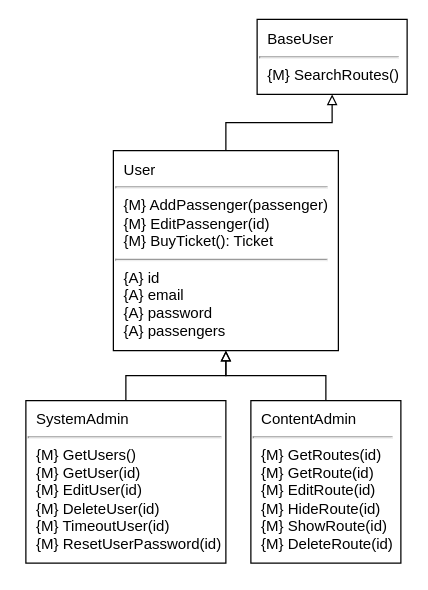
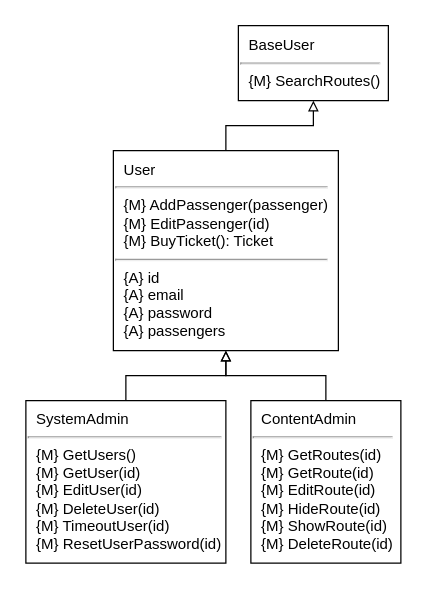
  <mxCell id="0" />
  <mxCell id="1" parent="0" />
  <mxCell id="2" style="rounded=0;orthogonalLoop=1;jettySize=auto;html=1;exitX=0.5;exitY=0;exitDx=0;exitDy=0;entryX=0.5;entryY=1;entryDx=0;entryDy=0;endArrow=block;endFill=0;edgeStyle=orthogonalEdgeStyle;" edge="1" parent="1" source="3" target="8"><mxGeometry relative="1" as="geometry" /></mxCell>
  <mxCell id="3" value="&lt;div style=&quot;&quot;&gt;&amp;nbsp; User&lt;/div&gt;&lt;div style=&quot;&quot;&gt;&lt;hr&gt;&lt;/div&gt;&lt;div style=&quot;&quot;&gt;&amp;nbsp; {M} AddPassenger(passenger)&lt;/div&gt;&lt;div style=&quot;&quot;&gt;&lt;span style=&quot;background-color: initial;&quot;&gt;&amp;nbsp; {M} EditPassenger(id)&lt;/span&gt;&lt;/div&gt;&lt;div style=&quot;&quot;&gt;&amp;nbsp; {M} BuyTicket(): Ticket&lt;/div&gt;&lt;div style=&quot;&quot;&gt;&lt;hr&gt;&lt;/div&gt;&lt;div style=&quot;&quot;&gt;&lt;div&gt;&amp;nbsp; {A} id&lt;/div&gt;&lt;div&gt;&amp;nbsp; {A} email&lt;/div&gt;&lt;div&gt;&amp;nbsp; {A} password&lt;/div&gt;&lt;div&gt;&amp;nbsp; {A} passengers&lt;/div&gt;&lt;/div&gt;" style="rounded=0;whiteSpace=wrap;html=1;align=left;" parent="1" vertex="1"><mxGeometry x="90" y="120" width="180" height="160" as="geometry" /></mxCell>
  <mxCell id="4" style="edgeStyle=orthogonalEdgeStyle;rounded=0;orthogonalLoop=1;jettySize=auto;html=1;exitX=0.5;exitY=0;exitDx=0;exitDy=0;entryX=0.5;entryY=1;entryDx=0;entryDy=0;endArrow=block;endFill=0;" edge="1" parent="1" source="5" target="3"><mxGeometry relative="1" as="geometry" /></mxCell>
  <mxCell id="5" value="&lt;div style=&quot;&quot;&gt;&lt;div&gt;&amp;nbsp; SystemAdmin&lt;/div&gt;&lt;div&gt;&lt;hr&gt;&lt;/div&gt;&lt;div&gt;&amp;nbsp; {M} GetUsers()&lt;/div&gt;&lt;div&gt;&amp;nbsp; {M} GetUser(id)&lt;/div&gt;&lt;div&gt;&amp;nbsp; {M} EditUser(id)&lt;/div&gt;&lt;div&gt;&amp;nbsp; {M} DeleteUser(id)&lt;/div&gt;&lt;div&gt;&amp;nbsp; {M} TimeoutUser(id)&lt;/div&gt;&lt;div&gt;&amp;nbsp; {M} ResetUserPassword(id)&lt;/div&gt;&lt;/div&gt;" style="rounded=0;whiteSpace=wrap;html=1;align=left;" parent="1" vertex="1"><mxGeometry x="20" y="320" width="160" height="130" as="geometry" /></mxCell>
  <mxCell id="6" style="edgeStyle=orthogonalEdgeStyle;rounded=0;orthogonalLoop=1;jettySize=auto;html=1;exitX=0.5;exitY=0;exitDx=0;exitDy=0;entryX=0.5;entryY=1;entryDx=0;entryDy=0;endArrow=block;endFill=0;" edge="1" parent="1" source="7" target="3"><mxGeometry relative="1" as="geometry" /></mxCell>
  <mxCell id="7" value="&lt;div style=&quot;&quot;&gt;&lt;div&gt;&amp;nbsp; ContentAdmin&lt;/div&gt;&lt;div&gt;&lt;hr&gt;&lt;/div&gt;&lt;div&gt;&amp;nbsp; {M}&amp;nbsp;GetRoutes(id)&lt;/div&gt;&lt;div&gt;&amp;nbsp; {M}&amp;nbsp;GetRoute(id)&lt;/div&gt;&lt;div&gt;&amp;nbsp; {M} EditRoute(id)&lt;/div&gt;&lt;div&gt;&amp;nbsp; {M} HideRoute(id)&lt;/div&gt;&lt;div&gt;&amp;nbsp; {M}&amp;nbsp;ShowRoute(id)&lt;/div&gt;&lt;div&gt;&amp;nbsp; {M}&amp;nbsp;DeleteRoute(id)&lt;/div&gt;&lt;/div&gt;" style="rounded=0;whiteSpace=wrap;html=1;align=left;" parent="1" vertex="1"><mxGeometry x="200" y="320" width="120" height="130" as="geometry" /></mxCell>
- <mxCell id="8" value="&lt;div style=&quot;&quot;&gt;&lt;div&gt;&amp;nbsp; BaseUser&lt;/div&gt;&lt;div&gt;&lt;hr&gt;&lt;/div&gt;&lt;div&gt;&amp;nbsp; {M}&amp;nbsp;SearchRoutes()&lt;/div&gt;&lt;/div&gt;" style="rounded=0;whiteSpace=wrap;html=1;align=left;" parent="1" vertex="1"><mxGeometry x="205" y="15" width="120" height="60" as="geometry" /></mxCell>
+ <mxCell id="8" value="&lt;div style=&quot;&quot;&gt;&lt;div&gt;&amp;nbsp; BaseUser&lt;/div&gt;&lt;div&gt;&lt;hr&gt;&lt;/div&gt;&lt;div&gt;&amp;nbsp; {M}&amp;nbsp;SearchRoutes()&lt;/div&gt;&lt;/div&gt;" style="rounded=0;whiteSpace=wrap;html=1;align=left;" parent="1" vertex="1"><mxGeometry x="190" y="20" width="120" height="60" as="geometry" /></mxCell>
